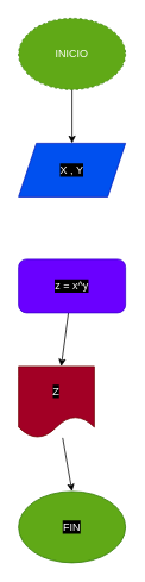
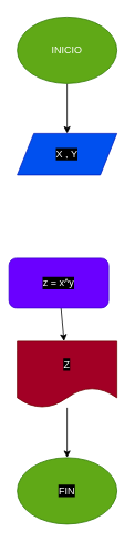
  <mxCell id="0" />
  <mxCell id="1" parent="0" />
  <mxCell id="2" style="edgeStyle=none;html=1;fontColor=none;" edge="1" parent="1" source="3" target="4"><mxGeometry relative="1" as="geometry"><mxPoint x="80" y="160" as="targetPoint" /></mxGeometry></mxCell>
- <mxCell id="3" value="INICIO" style="ellipse;whiteSpace=wrap;html=1;fillColor=#60a917;fontColor=#ffffff;strokeColor=#2D7600;dashed=1;" vertex="1" parent="1"><mxGeometry x="20" y="20" width="120" height="80" as="geometry" /></mxCell>
- <mxCell id="4" value="&lt;font color=&quot;#ffffff&quot;&gt;X , Y&lt;/font&gt;" style="shape=parallelogram;perimeter=parallelogramPerimeter;whiteSpace=wrap;html=1;fixedSize=1;labelBackgroundColor=#000000;fontColor=#ffffff;fillColor=#0050ef;strokeColor=#001DBC;" vertex="1" parent="1"><mxGeometry x="20" y="160" width="120" height="60" as="geometry" /></mxCell>
+ <mxCell id="3" value="INICIO" style="ellipse;whiteSpace=wrap;html=1;fillColor=#60a917;fontColor=#ffffff;strokeColor=#2D7600;" vertex="1" parent="1"><mxGeometry x="20" y="20" width="120" height="80" as="geometry" /></mxCell>
+ <mxCell id="4" value="&lt;font color=&quot;#ffffff&quot;&gt;X , Y&lt;/font&gt;" style="shape=parallelogram;perimeter=parallelogramPerimeter;whiteSpace=wrap;html=1;fixedSize=1;labelBackgroundColor=#000000;fontColor=#ffffff;fillColor=#0050ef;strokeColor=#001DBC;" vertex="1" parent="1"><mxGeometry x="20" y="160" width="120" height="50" as="geometry" /></mxCell>
  <mxCell id="5" style="edgeStyle=none;html=1;fontColor=#FFFFFF;" edge="1" parent="1" source="6" target="8"><mxGeometry relative="1" as="geometry"><mxPoint x="80" y="430" as="targetPoint" /></mxGeometry></mxCell>
- <mxCell id="6" value="z = x^y" style="rounded=1;whiteSpace=wrap;html=1;labelBackgroundColor=#000000;fontColor=#ffffff;fillColor=#6a00ff;strokeColor=#3700CC;" vertex="1" parent="1"><mxGeometry x="20" y="290" width="120" height="60" as="geometry" /></mxCell>
+ <mxCell id="6" value="z = x^y" style="rounded=1;whiteSpace=wrap;html=1;labelBackgroundColor=#000000;fontColor=#ffffff;fillColor=#6a00ff;strokeColor=#3700CC;" vertex="1" parent="1"><mxGeometry x="10" y="310" width="120" height="60" as="geometry" /></mxCell>
  <mxCell id="7" style="edgeStyle=none;html=1;fontColor=#FFFFFF;" edge="1" parent="1" source="8"><mxGeometry relative="1" as="geometry"><mxPoint x="80" y="550" as="targetPoint" /></mxGeometry></mxCell>
- <mxCell id="8" value="Z" style="shape=document;whiteSpace=wrap;html=1;boundedLbl=1;labelBackgroundColor=#000000;fontColor=#ffffff;fillColor=#a20025;strokeColor=#6F0000;" vertex="1" parent="1"><mxGeometry x="20" y="410" width="85" height="80" as="geometry" /></mxCell>
+ <mxCell id="8" value="Z" style="shape=document;whiteSpace=wrap;html=1;boundedLbl=1;labelBackgroundColor=#000000;fontColor=#ffffff;fillColor=#a20025;strokeColor=#6F0000;" vertex="1" parent="1"><mxGeometry x="20" y="410" width="120" height="80" as="geometry" /></mxCell>
  <mxCell id="9" value="FIN" style="ellipse;whiteSpace=wrap;html=1;labelBackgroundColor=#000000;fontColor=#ffffff;fillColor=#60a917;strokeColor=#2D7600;" vertex="1" parent="1"><mxGeometry x="20" y="550" width="120" height="80" as="geometry" /></mxCell>
